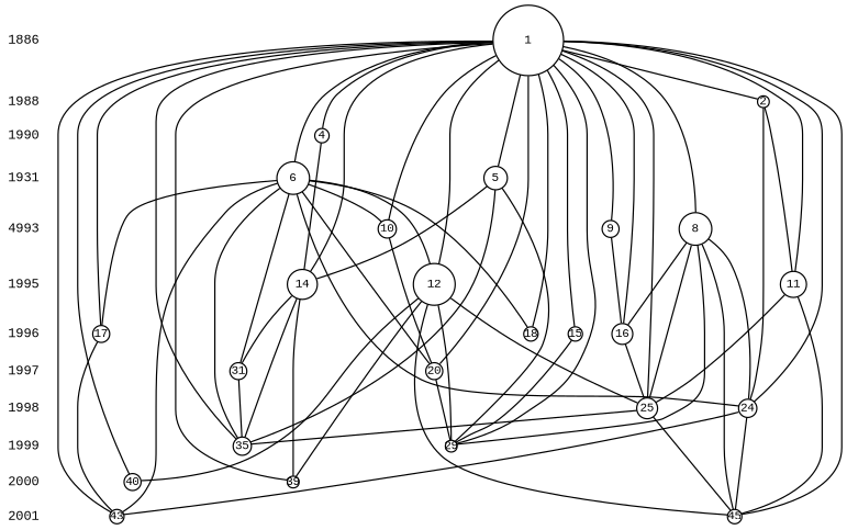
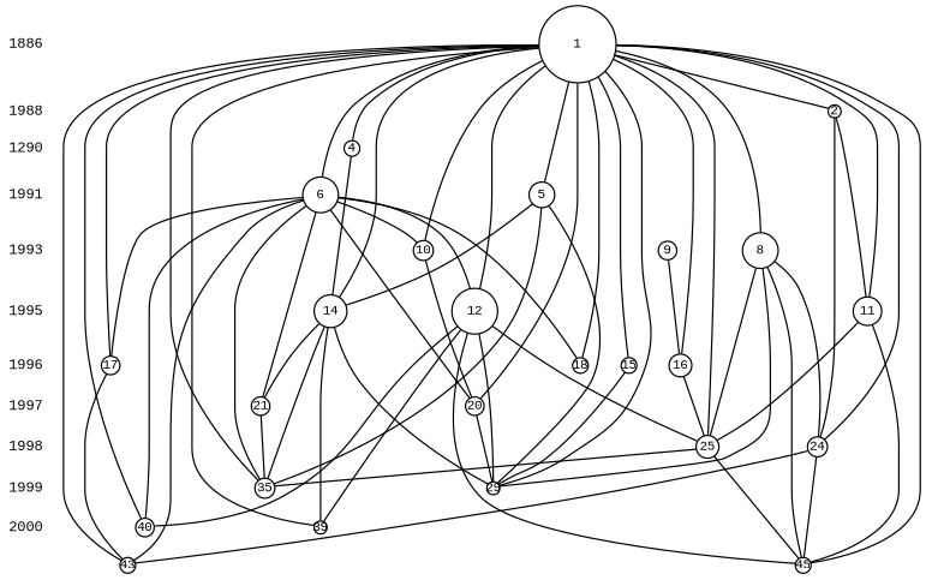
  digraph {
    fontname="Liberation Mono"
    nodesep=0.1
    ranksep=0.2
    node [fixedsize=true fontname="Liberation Mono" fontsize=9 rank=1996 shape=circle]
    edge [arrowhead=none arrowsize=0.6 arrowtail=normal fontname="Liberation Mono"]
-   n1 [fontsize=10 height=0.1668 label=1990 margin=0 rank=1990 shape=plaintext width=0.398147893333333]
+   n1 [fontsize=10 height=0.1668 label=1290 margin=0 rank=1990 shape=plaintext width=0.398147893333333]
    n2 [height=0.153093108923949 label=4 rank=1990 width=0.153093108923949]
-   n3 [fontsize=10 height=0.1668 label=1931 margin=0 rank=1991 shape=plaintext width=0.398147893333333]
+   n3 [fontsize=10 height=0.1668 label=1991 margin=0 rank=1991 shape=plaintext width=0.398147893333333]
    n4 [height=0.25 label=5 rank=1991 width=0.25]
    n5 [height=0.342326598440729 label=6 rank=1991 width=0.342326598440729]
    n6 [fontsize=10 height=0.1668 label=2000 margin=0 rank=2000 shape=plaintext width=0.398147893333333]
    n7 [height=0.125 label=39 rank=2000 width=0.125]
    n8 [height=0.176776695296637 label=40 rank=2000 width=0.176776695296637]
    n9 [fontsize=10 height=0.1668 label=1996 margin=0 shape=plaintext width=0.398147893333333]
    n10 [height=0.21650635094611 label=16 width=0.21650635094611]
    n11 [height=0.176776695296637 label=17 width=0.176776695296637]
    n12 [height=0.153093108923949 label=18 width=0.153093108923949]
    n13 [height=0.153093108923949 label=15 width=0.153093108923949]
    n14 [fontsize=10 height=0.1668 label=1999 margin=0 rank=1999 shape=plaintext width=0.398147893333333]
    n15 [height=0.125 label=29 rank=1999 width=0.125]
    n16 [height=0.197642353760524 label=35 rank=1999 width=0.197642353760524]
    n17 [fontsize=10 height=0.1668 label=1995 margin=0 rank=1995 shape=plaintext width=0.398147893333333]
    n18 [height=0.279508497187474 label=11 rank=1995 width=0.279508497187474]
    n19 [height=0.450693909432999 label=12 rank=1995 width=0.450693909432999]
    n20 [height=0.318688719599549 label=14 rank=1995 width=0.318688719599549]
-   n21 [fontsize=10 height=0.1668 label=4993 margin=0 rank=1993 shape=plaintext width=0.398147893333333]
+   n21 [fontsize=10 height=0.1668 label=1993 margin=0 rank=1993 shape=plaintext width=0.398147893333333]
    n22 [height=0.342326598440729 label=8 rank=1993 width=0.342326598440729]
    n23 [height=0.176776695296637 label=9 rank=1993 width=0.176776695296637]
    n24 [height=0.197642353760524 label=10 rank=1993 width=0.197642353760524]
-   n25 [fontsize=10 height=0.1668 label=2001 margin=0 rank=2001 shape=plaintext width=0.398147893333333]
    n26 [height=0.153093108923949 label=45 rank=2001 width=0.153093108923949]
    n27 [height=0.153093108923949 label=43 rank=2001 width=0.153093108923949]
    n28 [fontsize=10 height=0.1668 label=1988 margin=0 rank=1988 shape=plaintext width=0.398147893333333]
    n29 [height=0.125 label=2 rank=1988 width=0.125]
    n30 [fontsize=10 height=0.1668 label=1997 margin=0 rank=1997 shape=plaintext width=0.398147893333333]
-   n31 [height=0.176776695296637 label=31 rank=1997 width=0.176776695296637]
+   n31 [height=0.176776695296637 label=21 rank=1997 width=0.176776695296637]
    n32 [height=0.176776695296637 label=20 rank=1997 width=0.176776695296637]
    n33 [fontsize=10 height=0.1668 label=1998 margin=0 rank=1998 shape=plaintext width=0.398147893333333]
    n34 [height=0.197642353760524 label=24 rank=1998 width=0.197642353760524]
    n35 [height=0.21650635094611 label=25 rank=1998 width=0.21650635094611]
    n36 [fontsize=10 height=0.1668 label=1886 margin=0 rank=1986 shape=plaintext width=0.398147893333333]
    n37 [height=0.75 label=1 rank=1986 width=0.75]
    subgraph sub_1 {
      rank=same
      n1
      n2
    }
    subgraph sub_2 {
      rank=same
      n3
      n4
      n5
    }
    subgraph sub_3 {
      rank=same
      n6
      n7
      n8
    }
    subgraph sub_4 {
      rank=same
      n9
      n10
      n11
      n12
      n13
    }
    subgraph sub_5 {
      rank=same
      n14
      n15
      n16
    }
    subgraph sub_6 {
      rank=same
      n17
      n18
      n19
      n20
    }
    subgraph sub_7 {
      rank=same
      n21
      n22
      n23
      n24
    }
    subgraph sub_8 {
      rank=same
-     n25
      n26
      n27
    }
    subgraph sub_9 {
      rank=same
      n28
      n29
    }
    subgraph sub_10 {
      rank=same
      n30
      n31
      n32
    }
    subgraph sub_11 {
      rank=same
      n33
      n34
      n35
    }
    subgraph sub_12 {
      rank=same
      n36
      n37
    }
    n1 -> n3 [arrowhead=normal arrowtail=none color=white style=invis]
    n2 -> n20
    n3 -> n21 [arrowhead=normal arrowtail=none color=white style=invis]
    n4 -> n15
    n4 -> n16
    n4 -> n20
    n5 -> n11
    n5 -> n12
    n5 -> n16
    n5 -> n19
    n5 -> n24
    n5 -> n27
    n5 -> n31
    n5 -> n32
-   n5 -> n34
-   n6 -> n25 [arrowhead=normal arrowtail=none color=white style=invis]
+   n5 -> n8
    n9 -> n30 [arrowhead=normal arrowtail=none color=white style=invis]
    n10 -> n35
    n11 -> n27
    n13 -> n15
    n14 -> n6 [arrowhead=normal arrowtail=none color=white style=invis]
    n17 -> n9 [arrowhead=normal arrowtail=none color=white style=invis]
    n18 -> n26
    n18 -> n35
    n19 -> n7
    n19 -> n8
    n19 -> n15
    n19 -> n26
    n19 -> n35
    n20 -> n7
+   n20 -> n15
    n20 -> n16
    n20 -> n31
    n21 -> n17 [arrowhead=normal arrowtail=none color=white style=invis]
-   n22 -> n10
    n22 -> n15
    n22 -> n26
    n22 -> n34
    n22 -> n35
    n23 -> n10
    n24 -> n32
    n28 -> n1 [arrowhead=normal arrowtail=none color=white style=invis]
    n29 -> n18
    n29 -> n34
    n30 -> n33 [arrowhead=normal arrowtail=none color=white style=invis]
    n31 -> n16
    n32 -> n15
    n33 -> n14 [arrowhead=normal arrowtail=none color=white style=invis]
    n34 -> n26
    n34 -> n27
    n35 -> n16
    n35 -> n26
    n36 -> n28 [arrowhead=normal arrowtail=none color=white style=invis]
    n37 -> n2
    n37 -> n4
    n37 -> n5
    n37 -> n7
    n37 -> n8
    n37 -> n10
    n37 -> n11
    n37 -> n12
    n37 -> n13
    n37 -> n15
    n37 -> n16
    n37 -> n18
    n37 -> n19
    n37 -> n20
    n37 -> n22
-   n37 -> n23
    n37 -> n24
    n37 -> n26
    n37 -> n27
    n37 -> n29
    n37 -> n32
    n37 -> n34
    n37 -> n35
  }
